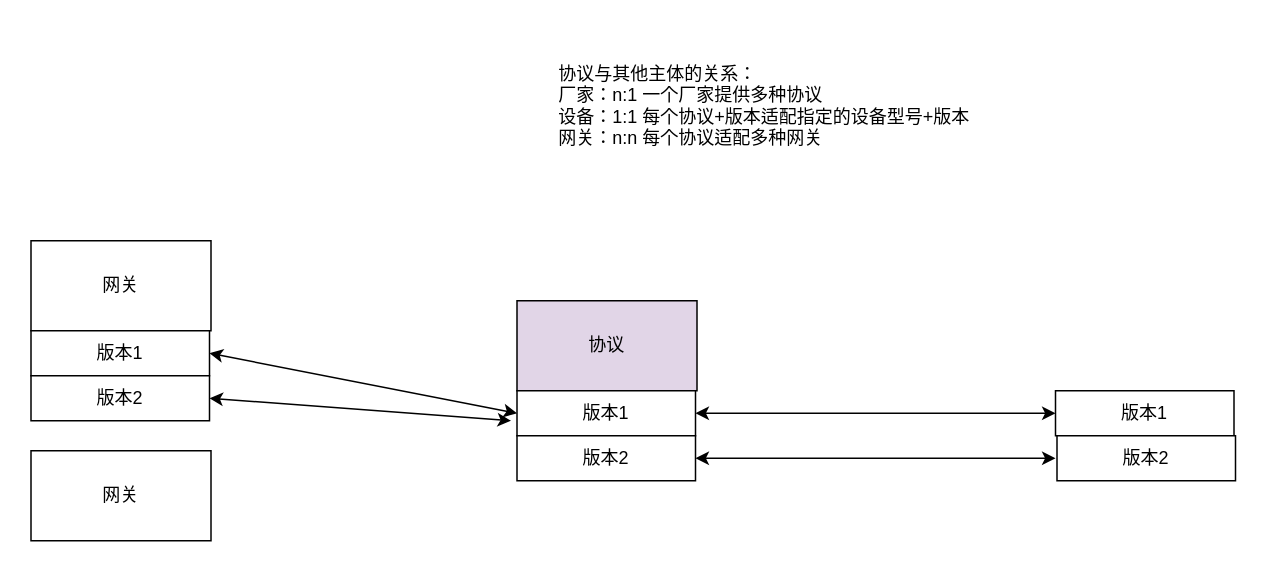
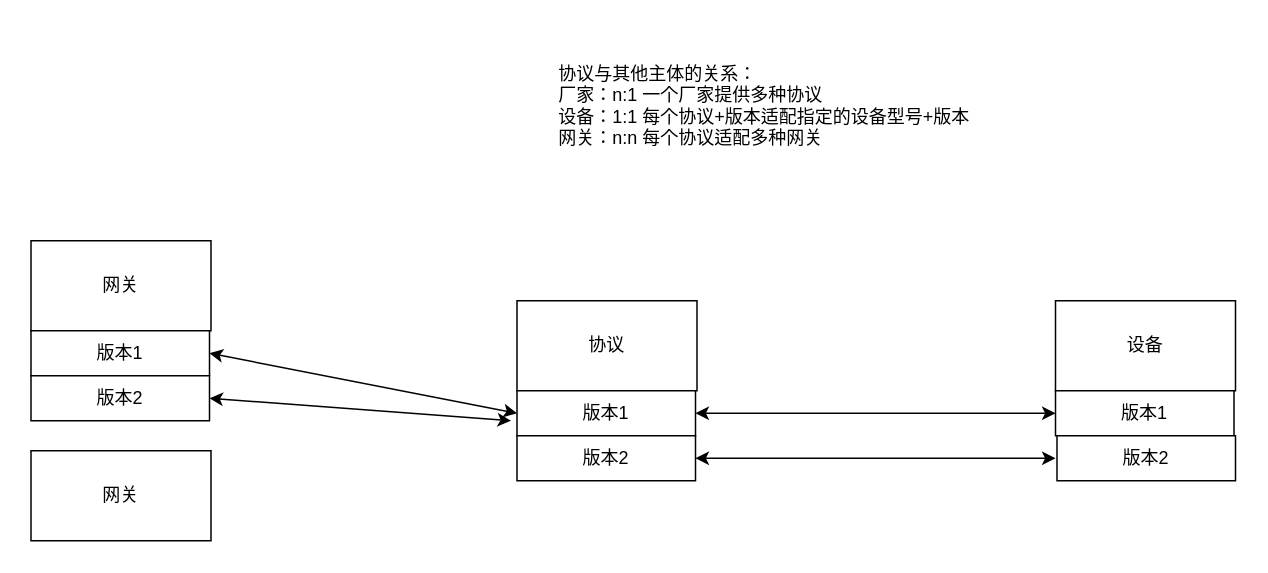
  <mxCell id="0" />
  <mxCell id="1" parent="0" />
- <mxCell id="2" value="协议" style="rounded=0;whiteSpace=wrap;html=1;fillColor=#e1d5e7;" vertex="1" parent="1"><mxGeometry x="344" y="200" width="120" height="60" as="geometry" /></mxCell>
+ <mxCell id="2" value="协议" style="rounded=0;whiteSpace=wrap;html=1;" vertex="1" parent="1"><mxGeometry x="344" y="200" width="120" height="60" as="geometry" /></mxCell>
  <mxCell id="3" value="版本1" style="rounded=0;whiteSpace=wrap;html=1;" vertex="1" parent="1"><mxGeometry x="344" y="260" width="119" height="30" as="geometry" /></mxCell>
  <mxCell id="4" value="版本2" style="rounded=0;whiteSpace=wrap;html=1;" vertex="1" parent="1"><mxGeometry x="344" y="290" width="119" height="30" as="geometry" /></mxCell>
+ <mxCell id="5" value="设备" style="rounded=0;whiteSpace=wrap;html=1;" vertex="1" parent="1"><mxGeometry x="703" y="200" width="120" height="60" as="geometry" /></mxCell>
  <mxCell id="6" value="版本1" style="rounded=0;whiteSpace=wrap;html=1;" vertex="1" parent="1"><mxGeometry x="703" y="260" width="119" height="30" as="geometry" /></mxCell>
  <mxCell id="7" value="版本2" style="rounded=0;whiteSpace=wrap;html=1;" vertex="1" parent="1"><mxGeometry x="704" y="290" width="119" height="30" as="geometry" /></mxCell>
  <mxCell id="8" value="" style="endArrow=classic;startArrow=classic;html=1;rounded=0;entryX=0;entryY=0.5;entryDx=0;entryDy=0;" edge="1" parent="1" target="6"><mxGeometry width="50" height="50" relative="1" as="geometry"><mxPoint x="463" y="275" as="sourcePoint" /><mxPoint x="523" y="260" as="targetPoint" /></mxGeometry></mxCell>
  <mxCell id="9" value="" style="endArrow=classic;startArrow=classic;html=1;rounded=0;exitX=1;exitY=0.5;exitDx=0;exitDy=0;" edge="1" parent="1" source="4"><mxGeometry width="50" height="50" relative="1" as="geometry"><mxPoint x="473" y="320" as="sourcePoint" /><mxPoint x="703" y="305" as="targetPoint" /></mxGeometry></mxCell>
  <mxCell id="10" value="网关" style="rounded=0;whiteSpace=wrap;html=1;" vertex="1" parent="1"><mxGeometry x="20" y="160" width="120" height="60" as="geometry" /></mxCell>
  <mxCell id="11" value="网关" style="rounded=0;whiteSpace=wrap;html=1;" vertex="1" parent="1"><mxGeometry x="20" y="300" width="120" height="60" as="geometry" /></mxCell>
  <mxCell id="12" value="版本1" style="rounded=0;whiteSpace=wrap;html=1;" vertex="1" parent="1"><mxGeometry x="20" y="220" width="119" height="30" as="geometry" /></mxCell>
  <mxCell id="13" value="版本2" style="rounded=0;whiteSpace=wrap;html=1;" vertex="1" parent="1"><mxGeometry x="20" y="250" width="119" height="30" as="geometry" /></mxCell>
  <mxCell id="14" value="" style="endArrow=classic;startArrow=classic;html=1;rounded=0;exitX=1;exitY=0.5;exitDx=0;exitDy=0;entryX=0;entryY=0.5;entryDx=0;entryDy=0;" edge="1" parent="1" source="12" target="3"><mxGeometry width="50" height="50" relative="1" as="geometry"><mxPoint x="550" y="40" as="sourcePoint" /><mxPoint x="600" y="-10" as="targetPoint" /></mxGeometry></mxCell>
  <mxCell id="15" value="" style="endArrow=classic;startArrow=classic;html=1;rounded=0;exitX=1;exitY=0.5;exitDx=0;exitDy=0;" edge="1" parent="1" source="13"><mxGeometry width="50" height="50" relative="1" as="geometry"><mxPoint x="149" y="245" as="sourcePoint" /><mxPoint x="340" y="280" as="targetPoint" /></mxGeometry></mxCell>
  <mxCell id="16" value="协议与其他主体的关系：&lt;br&gt;厂家：n:1 一个厂家提供多种协议&lt;br&gt;&lt;div style=&quot;&quot;&gt;&lt;span style=&quot;background-color: initial;&quot;&gt;设备：1:1 每个协议+版本适配指定的设备型号+版本&lt;/span&gt;&lt;/div&gt;&lt;div style=&quot;&quot;&gt;网关：n:n 每个协议适配多种网关&lt;/div&gt;" style="text;html=1;strokeColor=none;fillColor=none;align=left;verticalAlign=middle;whiteSpace=wrap;rounded=0;" vertex="1" parent="1"><mxGeometry x="370" y="20" width="370" height="100" as="geometry" /></mxCell>
